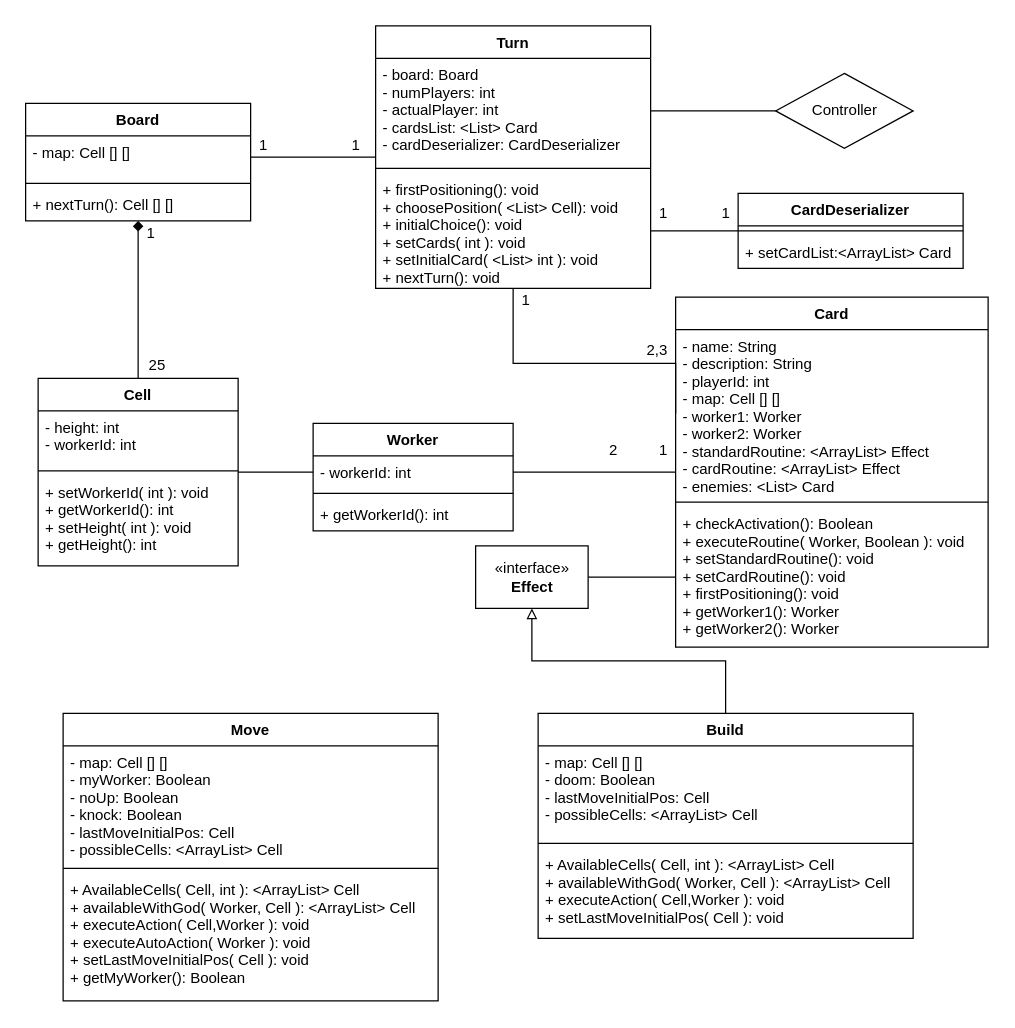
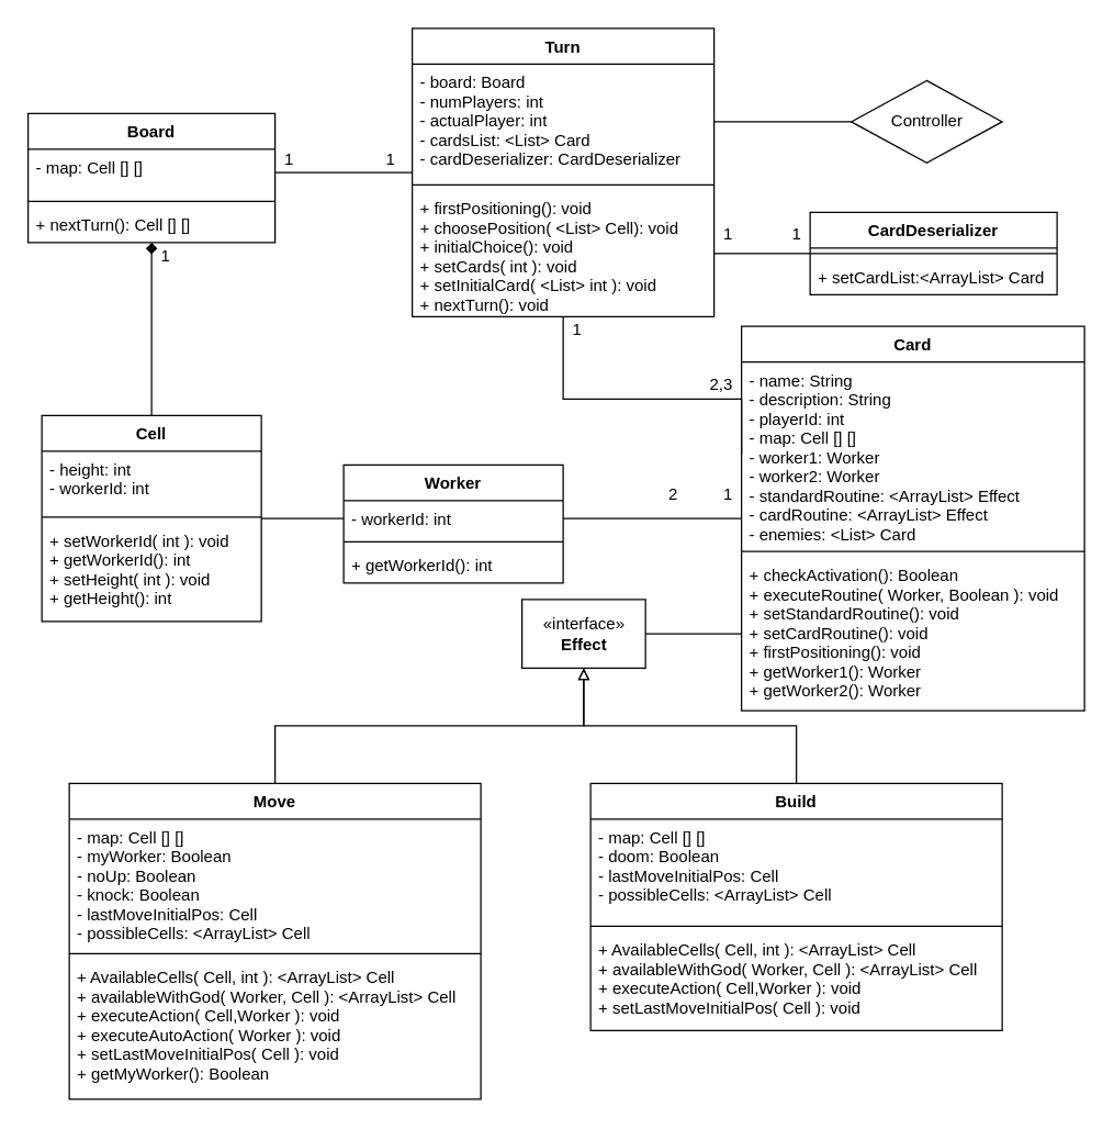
  <mxCell id="0" />
  <mxCell id="1" parent="0" />
  <mxCell id="2" style="edgeStyle=orthogonalEdgeStyle;rounded=0;orthogonalLoop=1;jettySize=auto;html=1;exitX=1;exitY=0.5;exitDx=0;exitDy=0;endArrow=none;endFill=0;" edge="1" parent="1" source="3" target="19"><mxGeometry relative="1" as="geometry" /></mxCell>
  <mxCell id="3" value="«interface»&lt;br&gt;&lt;b&gt;Effect&lt;/b&gt;" style="html=1;" parent="1" vertex="1"><mxGeometry x="380" y="436" width="90" height="50" as="geometry" /></mxCell>
  <mxCell id="4" value="Controller" style="rhombus;html=1;" parent="1" vertex="1"><mxGeometry x="620" y="58" width="110" height="60" as="geometry" /></mxCell>
  <mxCell id="5" style="edgeStyle=orthogonalEdgeStyle;rounded=0;orthogonalLoop=1;jettySize=auto;html=1;exitX=0.5;exitY=0;exitDx=0;exitDy=0;entryX=0.5;entryY=1;entryDx=0;entryDy=0;endArrow=block;endFill=0;" edge="1" parent="1" source="41" target="3"><mxGeometry relative="1" as="geometry" /></mxCell>
+ <mxCell id="6" style="edgeStyle=orthogonalEdgeStyle;rounded=0;orthogonalLoop=1;jettySize=auto;html=1;exitX=0.5;exitY=0;exitDx=0;exitDy=0;endArrow=block;endFill=0;" edge="1" parent="1" source="37" target="3"><mxGeometry relative="1" as="geometry" /></mxCell>
  <mxCell id="7" style="edgeStyle=orthogonalEdgeStyle;rounded=0;orthogonalLoop=1;jettySize=auto;html=1;exitX=0.5;exitY=0;exitDx=0;exitDy=0;endArrow=diamond;endFill=1;" edge="1" parent="1" source="22" target="8"><mxGeometry relative="1" as="geometry" /></mxCell>
  <mxCell id="8" value="Board" style="swimlane;fontStyle=1;align=center;verticalAlign=top;childLayout=stackLayout;horizontal=1;startSize=26;horizontalStack=0;resizeParent=1;resizeParentMax=0;resizeLast=0;collapsible=1;marginBottom=0;" parent="1" vertex="1"><mxGeometry x="20" y="82" width="180" height="94" as="geometry" /></mxCell>
  <mxCell id="9" value="- map: Cell [] []" style="text;strokeColor=none;fillColor=none;align=left;verticalAlign=top;spacingLeft=4;spacingRight=4;overflow=hidden;rotatable=0;points=[[0,0.5],[1,0.5]];portConstraint=eastwest;" parent="8" vertex="1"><mxGeometry y="26" width="180" height="34" as="geometry" /></mxCell>
  <mxCell id="10" value="" style="line;strokeWidth=1;fillColor=none;align=left;verticalAlign=middle;spacingTop=-1;spacingLeft=3;spacingRight=3;rotatable=0;labelPosition=right;points=[];portConstraint=eastwest;" parent="8" vertex="1"><mxGeometry y="60" width="180" height="8" as="geometry" /></mxCell>
  <mxCell id="11" value="+ nextTurn(): Cell [] []" style="text;strokeColor=none;fillColor=none;align=left;verticalAlign=top;spacingLeft=4;spacingRight=4;overflow=hidden;rotatable=0;points=[[0,0.5],[1,0.5]];portConstraint=eastwest;" parent="8" vertex="1"><mxGeometry y="68" width="180" height="26" as="geometry" /></mxCell>
  <mxCell id="12" value="Turn" style="swimlane;fontStyle=1;align=center;verticalAlign=top;childLayout=stackLayout;horizontal=1;startSize=26;horizontalStack=0;resizeParent=1;resizeParentMax=0;resizeLast=0;collapsible=1;marginBottom=0;" parent="1" vertex="1"><mxGeometry x="300" y="20" width="220" height="210" as="geometry" /></mxCell>
  <mxCell id="13" value="- board: Board&#10;- numPlayers: int&#10;- actualPlayer: int&#10;- cardsList: &lt;List&gt; Card&#10;- cardDeserializer: CardDeserializer" style="text;strokeColor=none;fillColor=none;align=left;verticalAlign=top;spacingLeft=4;spacingRight=4;overflow=hidden;rotatable=0;points=[[0,0.5],[1,0.5]];portConstraint=eastwest;" parent="12" vertex="1"><mxGeometry y="26" width="220" height="84" as="geometry" /></mxCell>
  <mxCell id="14" value="" style="line;strokeWidth=1;fillColor=none;align=left;verticalAlign=middle;spacingTop=-1;spacingLeft=3;spacingRight=3;rotatable=0;labelPosition=right;points=[];portConstraint=eastwest;" parent="12" vertex="1"><mxGeometry y="110" width="220" height="8" as="geometry" /></mxCell>
  <mxCell id="15" value="+ firstPositioning(): void&#10;+ choosePosition( &lt;List&gt; Cell): void&#10;+ initialChoice(): void&#10;+ setCards( int ): void&#10;+ setInitialCard( &lt;List&gt; int ): void&#10;+ nextTurn(): void" style="text;strokeColor=none;fillColor=none;align=left;verticalAlign=top;spacingLeft=4;spacingRight=4;overflow=hidden;rotatable=0;points=[[0,0.5],[1,0.5]];portConstraint=eastwest;" parent="12" vertex="1"><mxGeometry y="118" width="220" height="92" as="geometry" /></mxCell>
  <mxCell id="16" value="Card" style="swimlane;fontStyle=1;align=center;verticalAlign=top;childLayout=stackLayout;horizontal=1;startSize=26;horizontalStack=0;resizeParent=1;resizeParentMax=0;resizeLast=0;collapsible=1;marginBottom=0;" parent="1" vertex="1"><mxGeometry x="540" y="237" width="250" height="280" as="geometry" /></mxCell>
  <mxCell id="17" value="- name: String&#10;- description: String&#10;- playerId: int&#10;- map: Cell [] []&#10;- worker1: Worker&#10;- worker2: Worker&#10;- standardRoutine: &lt;ArrayList&gt; Effect&#10;- cardRoutine: &lt;ArrayList&gt; Effect&#10;- enemies: &lt;List&gt; Card" style="text;strokeColor=none;fillColor=none;align=left;verticalAlign=top;spacingLeft=4;spacingRight=4;overflow=hidden;rotatable=0;points=[[0,0.5],[1,0.5]];portConstraint=eastwest;" parent="16" vertex="1"><mxGeometry y="26" width="250" height="134" as="geometry" /></mxCell>
  <mxCell id="18" value="" style="line;strokeWidth=1;fillColor=none;align=left;verticalAlign=middle;spacingTop=-1;spacingLeft=3;spacingRight=3;rotatable=0;labelPosition=right;points=[];portConstraint=eastwest;" parent="16" vertex="1"><mxGeometry y="160" width="250" height="8" as="geometry" /></mxCell>
  <mxCell id="19" value="+ checkActivation(): Boolean&#10;+ executeRoutine( Worker, Boolean ): void&#10;+ setStandardRoutine(): void&#10;+ setCardRoutine(): void&#10;+ firstPositioning(): void&#10;+ getWorker1(): Worker&#10;+ getWorker2(): Worker" style="text;strokeColor=none;fillColor=none;align=left;verticalAlign=top;spacingLeft=4;spacingRight=4;overflow=hidden;rotatable=0;points=[[0,0.5],[1,0.5]];portConstraint=eastwest;" parent="16" vertex="1"><mxGeometry y="168" width="250" height="112" as="geometry" /></mxCell>
  <mxCell id="20" style="edgeStyle=orthogonalEdgeStyle;rounded=0;orthogonalLoop=1;jettySize=auto;html=1;exitX=1;exitY=0.5;exitDx=0;exitDy=0;endArrow=none;endFill=0;" edge="1" parent="1" source="9" target="12"><mxGeometry relative="1" as="geometry" /></mxCell>
  <mxCell id="21" style="edgeStyle=orthogonalEdgeStyle;rounded=0;orthogonalLoop=1;jettySize=auto;html=1;exitX=0;exitY=0.5;exitDx=0;exitDy=0;endArrow=none;endFill=0;" edge="1" parent="1" source="29" target="22"><mxGeometry relative="1" as="geometry" /></mxCell>
  <mxCell id="22" value="Cell" style="swimlane;fontStyle=1;align=center;verticalAlign=top;childLayout=stackLayout;horizontal=1;startSize=26;horizontalStack=0;resizeParent=1;resizeParentMax=0;resizeLast=0;collapsible=1;marginBottom=0;" vertex="1" parent="1"><mxGeometry x="30" y="302" width="160" height="150" as="geometry" /></mxCell>
  <mxCell id="23" value="- height: int&#10;- workerId: int" style="text;strokeColor=none;fillColor=none;align=left;verticalAlign=top;spacingLeft=4;spacingRight=4;overflow=hidden;rotatable=0;points=[[0,0.5],[1,0.5]];portConstraint=eastwest;" vertex="1" parent="22"><mxGeometry y="26" width="160" height="44" as="geometry" /></mxCell>
  <mxCell id="24" value="" style="line;strokeWidth=1;fillColor=none;align=left;verticalAlign=middle;spacingTop=-1;spacingLeft=3;spacingRight=3;rotatable=0;labelPosition=right;points=[];portConstraint=eastwest;" vertex="1" parent="22"><mxGeometry y="70" width="160" height="8" as="geometry" /></mxCell>
  <mxCell id="25" value="+ setWorkerId( int ): void&#10;+ getWorkerId(): int&#10;+ setHeight( int ): void&#10;+ getHeight(): int" style="text;strokeColor=none;fillColor=none;align=left;verticalAlign=top;spacingLeft=4;spacingRight=4;overflow=hidden;rotatable=0;points=[[0,0.5],[1,0.5]];portConstraint=eastwest;" vertex="1" parent="22"><mxGeometry y="78" width="160" height="72" as="geometry" /></mxCell>
  <mxCell id="26" style="edgeStyle=orthogonalEdgeStyle;rounded=0;orthogonalLoop=1;jettySize=auto;html=1;exitX=1;exitY=0.5;exitDx=0;exitDy=0;endArrow=none;endFill=0;" edge="1" parent="1" source="29" target="16"><mxGeometry relative="1" as="geometry" /></mxCell>
  <mxCell id="27" style="edgeStyle=orthogonalEdgeStyle;rounded=0;orthogonalLoop=1;jettySize=auto;html=1;exitX=0;exitY=0.5;exitDx=0;exitDy=0;endArrow=none;endFill=0;" edge="1" parent="1" source="17" target="12"><mxGeometry relative="1" as="geometry"><Array as="points"><mxPoint x="540" y="290" /><mxPoint x="410" y="290" /></Array></mxGeometry></mxCell>
  <mxCell id="28" value="Worker" style="swimlane;fontStyle=1;align=center;verticalAlign=top;childLayout=stackLayout;horizontal=1;startSize=26;horizontalStack=0;resizeParent=1;resizeParentMax=0;resizeLast=0;collapsible=1;marginBottom=0;" vertex="1" parent="1"><mxGeometry x="250" y="338" width="160" height="86" as="geometry" /></mxCell>
  <mxCell id="29" value="- workerId: int" style="text;strokeColor=none;fillColor=none;align=left;verticalAlign=top;spacingLeft=4;spacingRight=4;overflow=hidden;rotatable=0;points=[[0,0.5],[1,0.5]];portConstraint=eastwest;" vertex="1" parent="28"><mxGeometry y="26" width="160" height="26" as="geometry" /></mxCell>
  <mxCell id="30" value="" style="line;strokeWidth=1;fillColor=none;align=left;verticalAlign=middle;spacingTop=-1;spacingLeft=3;spacingRight=3;rotatable=0;labelPosition=right;points=[];portConstraint=eastwest;" vertex="1" parent="28"><mxGeometry y="52" width="160" height="8" as="geometry" /></mxCell>
  <mxCell id="31" value="+ getWorkerId(): int" style="text;strokeColor=none;fillColor=none;align=left;verticalAlign=top;spacingLeft=4;spacingRight=4;overflow=hidden;rotatable=0;points=[[0,0.5],[1,0.5]];portConstraint=eastwest;" vertex="1" parent="28"><mxGeometry y="60" width="160" height="26" as="geometry" /></mxCell>
  <mxCell id="32" style="edgeStyle=orthogonalEdgeStyle;rounded=0;orthogonalLoop=1;jettySize=auto;html=1;exitX=1;exitY=0.5;exitDx=0;exitDy=0;endArrow=none;endFill=0;" edge="1" parent="1" source="13" target="4"><mxGeometry relative="1" as="geometry" /></mxCell>
  <mxCell id="33" style="edgeStyle=orthogonalEdgeStyle;rounded=0;orthogonalLoop=1;jettySize=auto;html=1;exitX=1;exitY=0.5;exitDx=0;exitDy=0;endArrow=none;endFill=0;" edge="1" parent="1" source="15" target="34"><mxGeometry relative="1" as="geometry" /></mxCell>
  <mxCell id="34" value="CardDeserializer" style="swimlane;fontStyle=1;align=center;verticalAlign=top;childLayout=stackLayout;horizontal=1;startSize=26;horizontalStack=0;resizeParent=1;resizeParentMax=0;resizeLast=0;collapsible=1;marginBottom=0;" vertex="1" parent="1"><mxGeometry x="590" y="154" width="180" height="60" as="geometry" /></mxCell>
  <mxCell id="35" value="" style="line;strokeWidth=1;fillColor=none;align=left;verticalAlign=middle;spacingTop=-1;spacingLeft=3;spacingRight=3;rotatable=0;labelPosition=right;points=[];portConstraint=eastwest;" vertex="1" parent="34"><mxGeometry y="26" width="180" height="8" as="geometry" /></mxCell>
  <mxCell id="36" value="+ setCardList:&lt;ArrayList&gt; Card" style="text;strokeColor=none;fillColor=none;align=left;verticalAlign=top;spacingLeft=4;spacingRight=4;overflow=hidden;rotatable=0;points=[[0,0.5],[1,0.5]];portConstraint=eastwest;" vertex="1" parent="34"><mxGeometry y="34" width="180" height="26" as="geometry" /></mxCell>
  <mxCell id="37" value="Move" style="swimlane;fontStyle=1;align=center;verticalAlign=top;childLayout=stackLayout;horizontal=1;startSize=26;horizontalStack=0;resizeParent=1;resizeParentMax=0;resizeLast=0;collapsible=1;marginBottom=0;" parent="1" vertex="1"><mxGeometry x="50" y="570" width="300" height="230" as="geometry" /></mxCell>
  <mxCell id="38" value="- map: Cell [] []&#10;- myWorker: Boolean&#10;- noUp: Boolean&#10;- knock: Boolean&#10;- lastMoveInitialPos: Cell&#10;- possibleCells: &lt;ArrayList&gt; Cell" style="text;strokeColor=none;fillColor=none;align=left;verticalAlign=top;spacingLeft=4;spacingRight=4;overflow=hidden;rotatable=0;points=[[0,0.5],[1,0.5]];portConstraint=eastwest;" parent="37" vertex="1"><mxGeometry y="26" width="300" height="94" as="geometry" /></mxCell>
  <mxCell id="39" value="" style="line;strokeWidth=1;fillColor=none;align=left;verticalAlign=middle;spacingTop=-1;spacingLeft=3;spacingRight=3;rotatable=0;labelPosition=right;points=[];portConstraint=eastwest;" parent="37" vertex="1"><mxGeometry y="120" width="300" height="8" as="geometry" /></mxCell>
  <mxCell id="40" value="+ AvailableCells( Cell, int ): &lt;ArrayList&gt; Cell&#10;+ availableWithGod( Worker, Cell ): &lt;ArrayList&gt; Cell&#10;+ executeAction( Cell,Worker ): void&#10;+ executeAutoAction( Worker ): void&#10;+ setLastMoveInitialPos( Cell ): void&#10;+ getMyWorker(): Boolean" style="text;strokeColor=none;fillColor=none;align=left;verticalAlign=top;spacingLeft=4;spacingRight=4;overflow=hidden;rotatable=0;points=[[0,0.5],[1,0.5]];portConstraint=eastwest;" parent="37" vertex="1"><mxGeometry y="128" width="300" height="102" as="geometry" /></mxCell>
  <mxCell id="41" value="Build" style="swimlane;fontStyle=1;align=center;verticalAlign=top;childLayout=stackLayout;horizontal=1;startSize=26;horizontalStack=0;resizeParent=1;resizeParentMax=0;resizeLast=0;collapsible=1;marginBottom=0;" parent="1" vertex="1"><mxGeometry x="430" y="570" width="300" height="180" as="geometry" /></mxCell>
  <mxCell id="42" value="- map: Cell [] []&#10;- doom: Boolean&#10;- lastMoveInitialPos: Cell&#10;- possibleCells: &lt;ArrayList&gt; Cell" style="text;strokeColor=none;fillColor=none;align=left;verticalAlign=top;spacingLeft=4;spacingRight=4;overflow=hidden;rotatable=0;points=[[0,0.5],[1,0.5]];portConstraint=eastwest;" parent="41" vertex="1"><mxGeometry y="26" width="300" height="74" as="geometry" /></mxCell>
  <mxCell id="43" value="" style="line;strokeWidth=1;fillColor=none;align=left;verticalAlign=middle;spacingTop=-1;spacingLeft=3;spacingRight=3;rotatable=0;labelPosition=right;points=[];portConstraint=eastwest;" parent="41" vertex="1"><mxGeometry y="100" width="300" height="8" as="geometry" /></mxCell>
  <mxCell id="44" value="+ AvailableCells( Cell, int ): &lt;ArrayList&gt; Cell&#10;+ availableWithGod( Worker, Cell ): &lt;ArrayList&gt; Cell&#10;+ executeAction( Cell,Worker ): void&#10;+ setLastMoveInitialPos( Cell ): void" style="text;strokeColor=none;fillColor=none;align=left;verticalAlign=top;spacingLeft=4;spacingRight=4;overflow=hidden;rotatable=0;points=[[0,0.5],[1,0.5]];portConstraint=eastwest;" parent="41" vertex="1"><mxGeometry y="108" width="300" height="72" as="geometry" /></mxCell>
  <mxCell id="45" value="1" style="text;html=1;align=center;verticalAlign=middle;resizable=0;points=[];autosize=1;" vertex="1" parent="1"><mxGeometry x="200" y="106" width="20" height="20" as="geometry" /></mxCell>
  <mxCell id="46" value="1" style="text;html=1;align=center;verticalAlign=middle;resizable=0;points=[];autosize=1;" vertex="1" parent="1"><mxGeometry x="274" y="106" width="20" height="20" as="geometry" /></mxCell>
  <mxCell id="47" value="1" style="text;html=1;align=center;verticalAlign=middle;resizable=0;points=[];autosize=1;" vertex="1" parent="1"><mxGeometry x="110" y="176" width="20" height="20" as="geometry" /></mxCell>
- <mxCell id="48" value="25" style="text;html=1;align=center;verticalAlign=middle;resizable=0;points=[];autosize=1;" vertex="1" parent="1"><mxGeometry x="110" y="282" width="30" height="20" as="geometry" /></mxCell>
  <mxCell id="49" value="1" style="text;html=1;align=center;verticalAlign=middle;resizable=0;points=[];autosize=1;" vertex="1" parent="1"><mxGeometry x="570" y="160" width="20" height="20" as="geometry" /></mxCell>
  <mxCell id="50" value="1" style="text;html=1;align=center;verticalAlign=middle;resizable=0;points=[];autosize=1;" vertex="1" parent="1"><mxGeometry x="520" y="160" width="20" height="20" as="geometry" /></mxCell>
  <mxCell id="51" value="1" style="text;html=1;align=center;verticalAlign=middle;resizable=0;points=[];autosize=1;" vertex="1" parent="1"><mxGeometry x="410" y="230" width="20" height="20" as="geometry" /></mxCell>
  <mxCell id="52" value="2,3" style="text;html=1;align=center;verticalAlign=middle;resizable=0;points=[];autosize=1;" vertex="1" parent="1"><mxGeometry x="510" y="270" width="30" height="20" as="geometry" /></mxCell>
  <mxCell id="53" value="1" style="text;html=1;align=center;verticalAlign=middle;resizable=0;points=[];autosize=1;" vertex="1" parent="1"><mxGeometry x="520" y="350" width="20" height="20" as="geometry" /></mxCell>
  <mxCell id="54" value="2" style="text;html=1;align=center;verticalAlign=middle;resizable=0;points=[];autosize=1;" vertex="1" parent="1"><mxGeometry x="480" y="350" width="20" height="20" as="geometry" /></mxCell>
